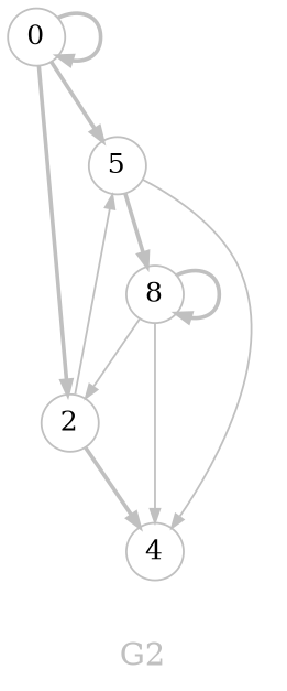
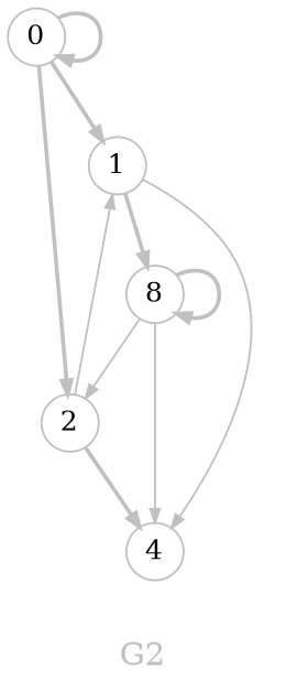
  digraph {
    fontcolor=grey
    fontsize=16
    label=G2
    node [color=grey fillcolor="#ffffff" fixedsize=true fontsize=14 shape=circle style=filled]
    edge [arrowsize=0.7 color=grey fontcolor=grey fontsize=12 style=bold]
    0 [width=0.4]
-   1 [width=0.4 label=5]
+   1 [width=0.4]
    2 [width=0.4]
    n4 [label=8 width=0.4]
    4 [width=0.4]
    0 -> 0
    0 -> 1
    0 -> 2
    1 -> n4
    1 -> 4 [style=solid]
    2 -> 1 [style=solid]
    2 -> 4
    n4 -> 2 [style=solid]
    n4 -> n4
    n4 -> 4 [style=solid]
  }
